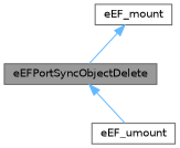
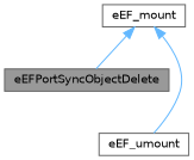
  digraph {
    rankdir=TB
    node [color=grey40 fillcolor=white fontname=Helvetica fontsize=10 shape=box style=filled]
    edge [color=steelblue1 dir=back fontname=Helvetica fontsize=10 labelfontname=Helvetica labelfontsize=10 style=solid]
    n1 [color=gray40 fillcolor=grey60 fontcolor=black height=0.2 label=eEFPortSyncObjectDelete width=0.4]
    n2 [height=0.2 label=eEF_umount width=0.4]
    n3 [height=0.2 label=eEF_mount width=0.4]
-   n1 -> n2
+   n3 -> n2
    n3 -> n1
  }
